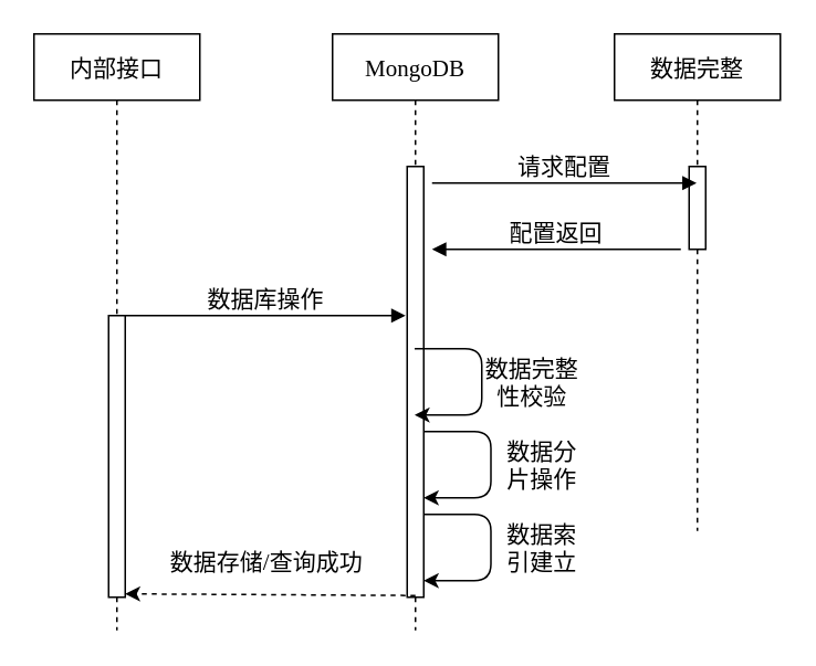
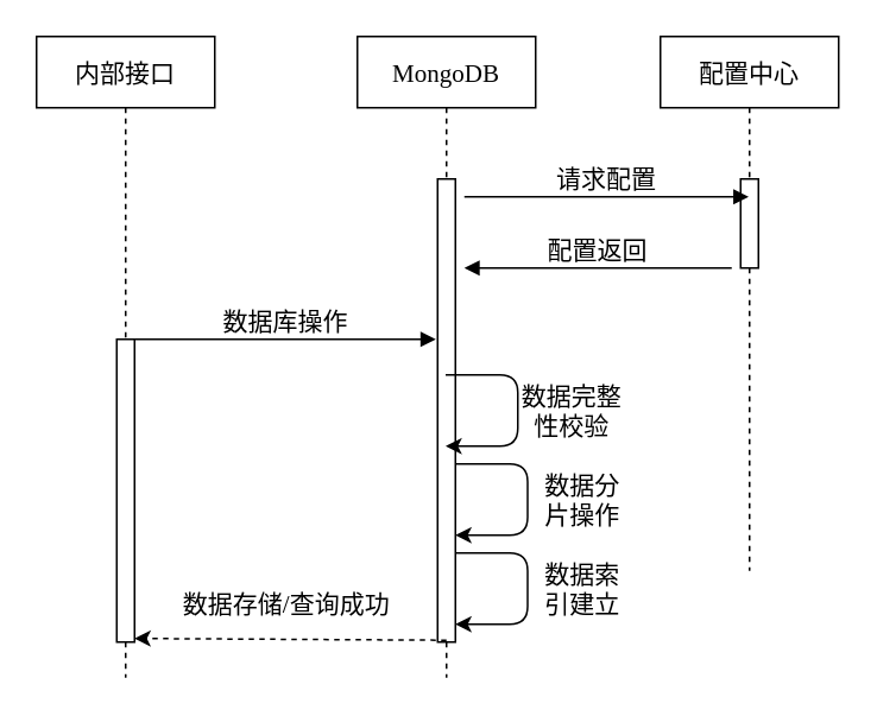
  <mxCell id="0" />
  <mxCell id="1" parent="0" />
  <mxCell id="2" value="内部接口" style="shape=umlLifeline;perimeter=lifelinePerimeter;container=1;collapsible=0;recursiveResize=0;rounded=0;shadow=0;strokeWidth=1;fontFamily=宋体;fontSize=14;" parent="1" vertex="1"><mxGeometry x="20" y="20" width="100" height="360" as="geometry" /></mxCell>
  <mxCell id="3" value="" style="points=[];perimeter=orthogonalPerimeter;rounded=0;shadow=0;strokeWidth=1;fontFamily=宋体;fontSize=14;" parent="2" vertex="1"><mxGeometry x="45" y="170" width="10" height="170" as="geometry" /></mxCell>
  <mxCell id="4" value="MongoDB" style="shape=umlLifeline;perimeter=lifelinePerimeter;container=1;collapsible=0;recursiveResize=0;rounded=0;shadow=0;strokeWidth=1;fontFamily=宋体;fontSize=14;" parent="1" vertex="1"><mxGeometry x="200" y="20" width="100" height="360" as="geometry" /></mxCell>
  <mxCell id="5" value="" style="points=[];perimeter=orthogonalPerimeter;rounded=0;shadow=0;strokeWidth=1;fontFamily=宋体;fontSize=14;" parent="4" vertex="1"><mxGeometry x="45" y="80" width="10" height="260" as="geometry" /></mxCell>
  <mxCell id="6" value="数据分&lt;br&gt;片操作" style="endArrow=classic;html=1;fontFamily=宋体;fontSize=14;" edge="1" parent="4"><mxGeometry y="30" width="50" height="50" relative="1" as="geometry"><mxPoint x="55" y="240" as="sourcePoint" /><mxPoint x="55" y="280" as="targetPoint" /><Array as="points"><mxPoint x="95.5" y="240" /><mxPoint x="95.5" y="280" /></Array><mxPoint as="offset" /></mxGeometry></mxCell>
  <mxCell id="7" value="数据索&lt;br&gt;引建立" style="endArrow=classic;html=1;fontFamily=宋体;fontSize=14;" edge="1" parent="4"><mxGeometry y="30" width="50" height="50" relative="1" as="geometry"><mxPoint x="55" y="290" as="sourcePoint" /><mxPoint x="55" y="330" as="targetPoint" /><Array as="points"><mxPoint x="95.5" y="290" /><mxPoint x="95.5" y="330" /></Array><mxPoint as="offset" /></mxGeometry></mxCell>
  <mxCell id="8" value="数据库操作" style="verticalAlign=bottom;endArrow=block;shadow=0;strokeWidth=1;fontFamily=宋体;fontSize=14;" parent="1" source="3" edge="1"><mxGeometry relative="1" as="geometry"><mxPoint x="175" y="100" as="sourcePoint" /><mxPoint x="244" y="190" as="targetPoint" /></mxGeometry></mxCell>
- <mxCell id="9" value="数据完整" style="shape=umlLifeline;perimeter=lifelinePerimeter;container=1;collapsible=0;recursiveResize=0;rounded=0;shadow=0;strokeWidth=1;fontFamily=宋体;fontSize=14;" vertex="1" parent="1"><mxGeometry x="370" y="20" width="100" height="300" as="geometry" /></mxCell>
+ <mxCell id="9" value="配置中心" style="shape=umlLifeline;perimeter=lifelinePerimeter;container=1;collapsible=0;recursiveResize=0;rounded=0;shadow=0;strokeWidth=1;fontFamily=宋体;fontSize=14;" vertex="1" parent="1"><mxGeometry x="370" y="20" width="100" height="300" as="geometry" /></mxCell>
  <mxCell id="10" value="" style="points=[];perimeter=orthogonalPerimeter;rounded=0;shadow=0;strokeWidth=1;fontFamily=宋体;fontSize=14;" vertex="1" parent="9"><mxGeometry x="45" y="80" width="10" height="50" as="geometry" /></mxCell>
  <mxCell id="11" value="配置返回" style="verticalAlign=bottom;endArrow=block;shadow=0;strokeWidth=1;fontFamily=宋体;fontSize=14;" edge="1" parent="9"><mxGeometry relative="1" as="geometry"><mxPoint x="40" y="130" as="sourcePoint" /><mxPoint x="-110" y="130" as="targetPoint" /></mxGeometry></mxCell>
  <mxCell id="12" value="请求配置" style="verticalAlign=bottom;endArrow=block;shadow=0;strokeWidth=1;fontFamily=宋体;fontSize=14;" edge="1" parent="1" target="9"><mxGeometry relative="1" as="geometry"><mxPoint x="260" y="110" as="sourcePoint" /><mxPoint x="255" y="110" as="targetPoint" /></mxGeometry></mxCell>
  <mxCell id="13" value="数据完整&lt;br&gt;性校验" style="endArrow=classic;html=1;fontFamily=宋体;fontSize=14;" edge="1" parent="1" source="4" target="4"><mxGeometry y="30" width="50" height="50" relative="1" as="geometry"><mxPoint x="310" y="440" as="sourcePoint" /><mxPoint x="310" y="280" as="targetPoint" /><Array as="points"><mxPoint x="290" y="210" /><mxPoint x="290" y="250" /></Array><mxPoint as="offset" /></mxGeometry></mxCell>
  <mxCell id="14" value="数据存储/查询成功" style="endArrow=classic;html=1;fontFamily=宋体;fontSize=14;entryX=1;entryY=0.988;entryDx=0;entryDy=0;entryPerimeter=0;exitX=0.5;exitY=0.996;exitDx=0;exitDy=0;exitPerimeter=0;dashed=1;" edge="1" parent="1" source="5" target="3"><mxGeometry x="0.03" y="-18" width="50" height="50" relative="1" as="geometry"><mxPoint x="310" y="430" as="sourcePoint" /><mxPoint x="360" y="380" as="targetPoint" /><mxPoint as="offset" /></mxGeometry></mxCell>
